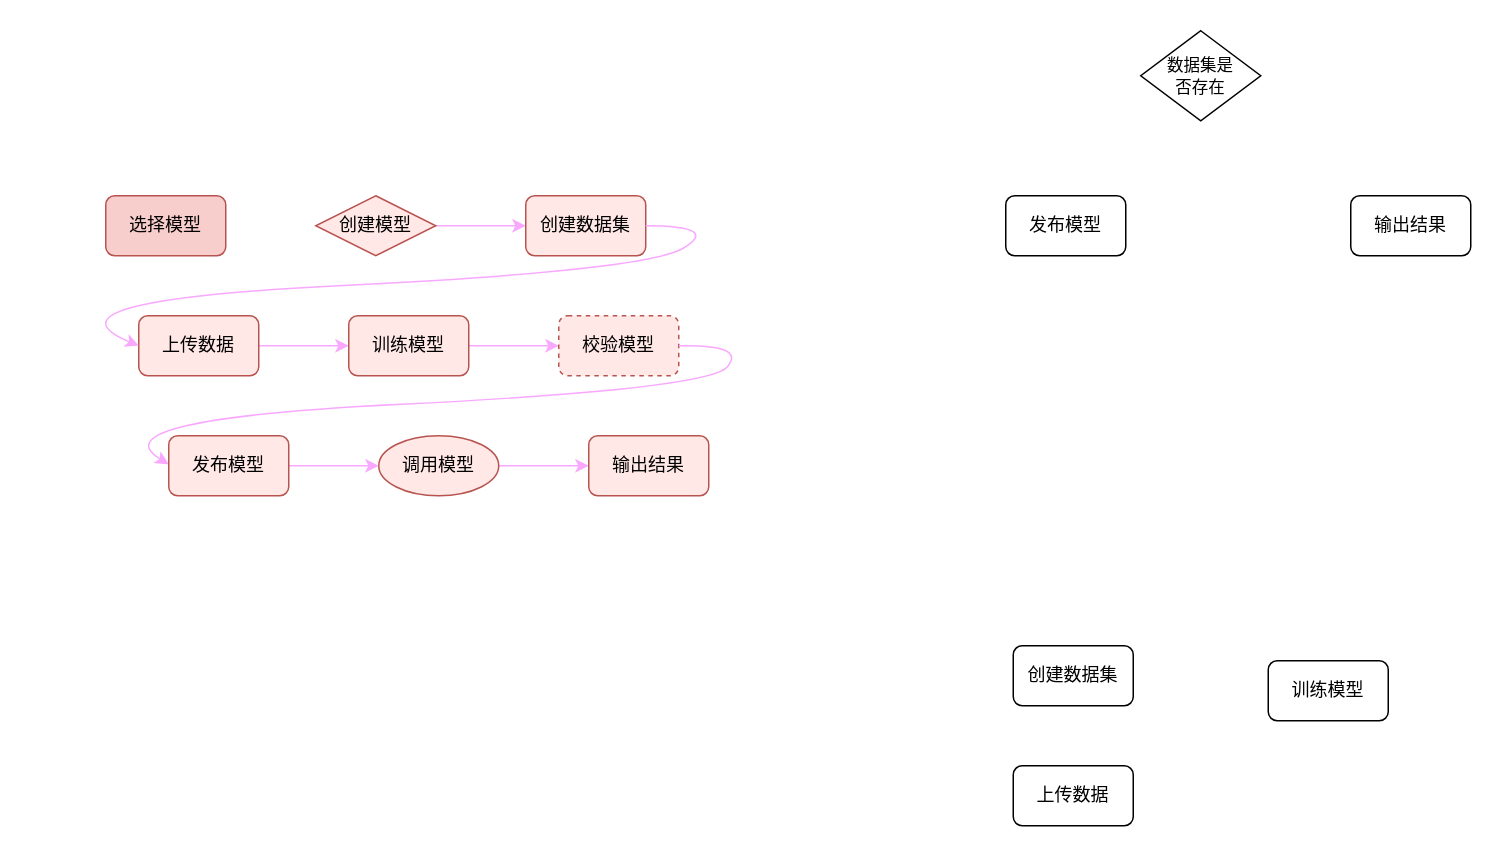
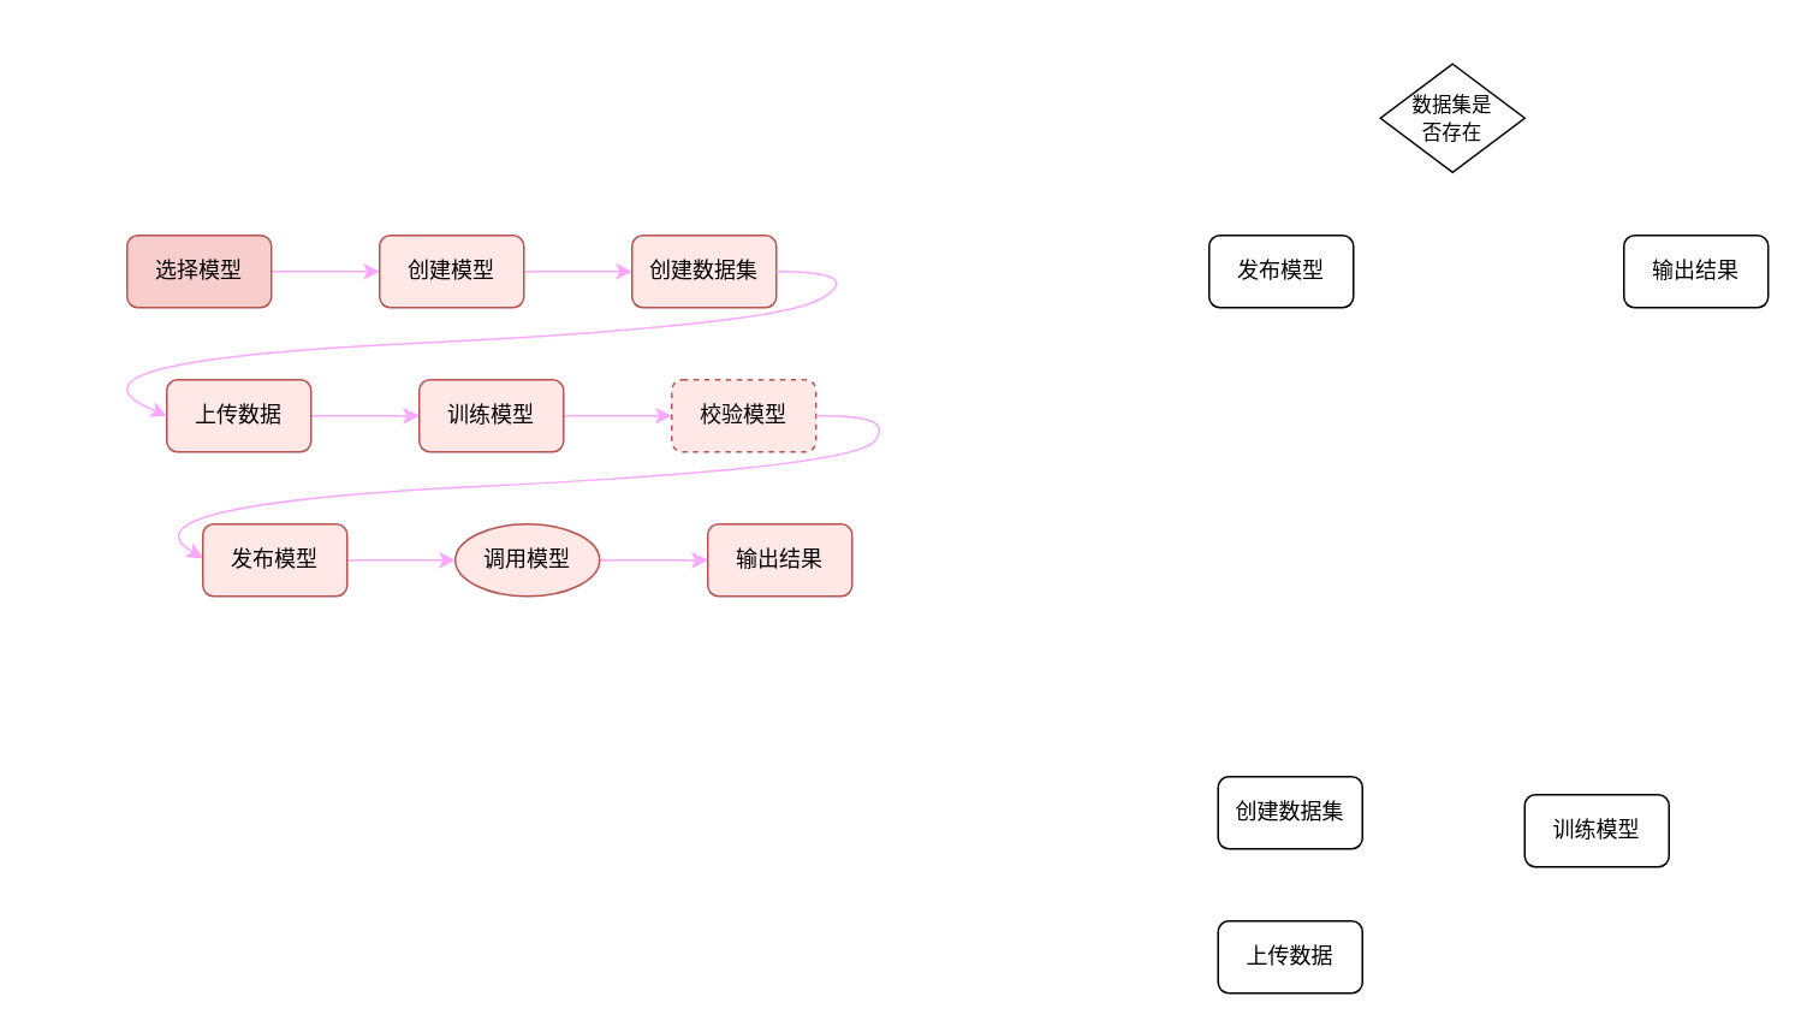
  <mxCell id="0" />
  <mxCell id="1" parent="0" />
+ <mxCell id="2" style="edgeStyle=orthogonalEdgeStyle;rounded=0;orthogonalLoop=1;jettySize=auto;html=1;exitX=1;exitY=0.5;exitDx=0;exitDy=0;entryX=0;entryY=0.5;entryDx=0;entryDy=0;fontSize=11;strokeColor=#F9A8FF;" edge="1" parent="1" source="3" target="11"><mxGeometry relative="1" as="geometry" /></mxCell>
  <mxCell id="3" value="选择模型" style="rounded=1;whiteSpace=wrap;html=1;fillColor=#f8cecc;strokeColor=#b85450;" vertex="1" parent="1"><mxGeometry x="70" y="130" width="80" height="40" as="geometry" /></mxCell>
  <mxCell id="4" value="创建数据集" style="rounded=1;whiteSpace=wrap;html=1;" vertex="1" parent="1"><mxGeometry x="675" y="430" width="80" height="40" as="geometry" /></mxCell>
  <mxCell id="5" value="训练模型" style="rounded=1;whiteSpace=wrap;html=1;" vertex="1" parent="1"><mxGeometry x="845" y="440" width="80" height="40" as="geometry" /></mxCell>
- <mxCell id="6" value="&lt;font style=&quot;font-size: 11px&quot;&gt;数据集是&lt;br&gt;否存在&lt;/font&gt;" style="rhombus;whiteSpace=wrap;html=1;" vertex="1" parent="1"><mxGeometry x="760" y="20" width="80" height="60" as="geometry" /></mxCell>
+ <mxCell id="6" value="&lt;font style=&quot;font-size: 11px&quot;&gt;数据集是&lt;br&gt;否存在&lt;/font&gt;" style="rhombus;whiteSpace=wrap;html=1;" vertex="1" parent="1"><mxGeometry x="765" y="35" width="80" height="60" as="geometry" /></mxCell>
  <mxCell id="7" value="上传数据" style="rounded=1;whiteSpace=wrap;html=1;" vertex="1" parent="1"><mxGeometry x="675" y="510" width="80" height="40" as="geometry" /></mxCell>
  <mxCell id="8" value="发布模型" style="rounded=1;whiteSpace=wrap;html=1;" vertex="1" parent="1"><mxGeometry x="670" y="130" width="80" height="40" as="geometry" /></mxCell>
  <mxCell id="9" value="输出结果" style="rounded=1;whiteSpace=wrap;html=1;" vertex="1" parent="1"><mxGeometry x="900" y="130" width="80" height="40" as="geometry" /></mxCell>
  <mxCell id="10" style="edgeStyle=orthogonalEdgeStyle;rounded=0;orthogonalLoop=1;jettySize=auto;html=1;exitX=1;exitY=0.5;exitDx=0;exitDy=0;entryX=0;entryY=0.5;entryDx=0;entryDy=0;fontSize=11;strokeColor=#F9A8FF;" edge="1" parent="1" source="11" target="12"><mxGeometry relative="1" as="geometry" /></mxCell>
- <mxCell id="11" value="创建模型" style="rhombus;whiteSpace=wrap;html=1;fillColor=#FFE8E6;strokeColor=#b85450;" vertex="1" parent="1"><mxGeometry x="210" y="130" width="80" height="40" as="geometry" /></mxCell>
+ <mxCell id="11" value="创建模型" style="rounded=1;whiteSpace=wrap;html=1;fillColor=#FFE8E6;strokeColor=#b85450;" vertex="1" parent="1"><mxGeometry x="210" y="130" width="80" height="40" as="geometry" /></mxCell>
  <mxCell id="12" value="创建数据集" style="rounded=1;whiteSpace=wrap;html=1;fillColor=#FFE8E6;strokeColor=#b85450;" vertex="1" parent="1"><mxGeometry x="350" y="130" width="80" height="40" as="geometry" /></mxCell>
  <mxCell id="13" style="edgeStyle=orthogonalEdgeStyle;rounded=0;orthogonalLoop=1;jettySize=auto;html=1;exitX=1;exitY=0.5;exitDx=0;exitDy=0;entryX=0;entryY=0.5;entryDx=0;entryDy=0;fontSize=11;strokeColor=#F9A8FF;" edge="1" parent="1" source="14" target="17"><mxGeometry relative="1" as="geometry" /></mxCell>
  <mxCell id="14" value="上传数据" style="rounded=1;whiteSpace=wrap;html=1;fillColor=#FFE8E6;strokeColor=#b85450;" vertex="1" parent="1"><mxGeometry x="92" y="210" width="80" height="40" as="geometry" /></mxCell>
  <mxCell id="15" value="" style="curved=1;endArrow=classic;html=1;rounded=0;fontSize=11;strokeColor=#F9A8FF;entryX=0;entryY=0.5;entryDx=0;entryDy=0;" edge="1" parent="1" target="14"><mxGeometry width="50" height="50" relative="1" as="geometry"><mxPoint x="430" y="150" as="sourcePoint" /><mxPoint x="480" y="100" as="targetPoint" /><Array as="points"><mxPoint x="480" y="150" /><mxPoint x="430" y="180" /><mxPoint x="20" y="200" /></Array></mxGeometry></mxCell>
  <mxCell id="16" style="edgeStyle=orthogonalEdgeStyle;rounded=0;orthogonalLoop=1;jettySize=auto;html=1;exitX=1;exitY=0.5;exitDx=0;exitDy=0;entryX=0;entryY=0.5;entryDx=0;entryDy=0;fontSize=11;strokeColor=#F9A8FF;" edge="1" parent="1" source="17" target="18"><mxGeometry relative="1" as="geometry" /></mxCell>
  <mxCell id="17" value="训练模型" style="rounded=1;whiteSpace=wrap;html=1;fillColor=#FFE8E6;strokeColor=#b85450;" vertex="1" parent="1"><mxGeometry x="232" y="210" width="80" height="40" as="geometry" /></mxCell>
  <mxCell id="18" value="校验模型" style="rounded=1;whiteSpace=wrap;html=1;fillColor=#FFE8E6;strokeColor=#b85450;dashed=1;" vertex="1" parent="1"><mxGeometry x="372" y="210" width="80" height="40" as="geometry" /></mxCell>
  <mxCell id="19" value="" style="curved=1;endArrow=classic;html=1;rounded=0;fontSize=11;strokeColor=#F9A8FF;entryX=0;entryY=0.5;entryDx=0;entryDy=0;exitX=1;exitY=0.5;exitDx=0;exitDy=0;" edge="1" parent="1" source="18"><mxGeometry width="50" height="50" relative="1" as="geometry"><mxPoint x="472" y="229" as="sourcePoint" /><mxPoint x="112" y="309" as="targetPoint" /><Array as="points"><mxPoint x="497" y="229" /><mxPoint x="472" y="259" /><mxPoint x="62" y="279" /></Array></mxGeometry></mxCell>
  <mxCell id="20" style="edgeStyle=orthogonalEdgeStyle;rounded=0;orthogonalLoop=1;jettySize=auto;html=1;exitX=1;exitY=0.5;exitDx=0;exitDy=0;entryX=0;entryY=0.5;entryDx=0;entryDy=0;fontSize=11;strokeColor=#F9A8FF;" edge="1" parent="1" source="21" target="22"><mxGeometry relative="1" as="geometry" /></mxCell>
  <mxCell id="21" value="调用模型" style="ellipse;whiteSpace=wrap;html=1;fillColor=#FFE8E6;strokeColor=#b85450;" vertex="1" parent="1"><mxGeometry x="252" y="290" width="80" height="40" as="geometry" /></mxCell>
  <mxCell id="22" value="输出结果" style="rounded=1;whiteSpace=wrap;html=1;fillColor=#FFE8E6;strokeColor=#b85450;" vertex="1" parent="1"><mxGeometry x="392" y="290" width="80" height="40" as="geometry" /></mxCell>
  <mxCell id="23" style="edgeStyle=orthogonalEdgeStyle;rounded=0;orthogonalLoop=1;jettySize=auto;html=1;exitX=1;exitY=0.5;exitDx=0;exitDy=0;entryX=0;entryY=0.5;entryDx=0;entryDy=0;fontSize=11;strokeColor=#F9A8FF;" edge="1" parent="1" source="24" target="21"><mxGeometry relative="1" as="geometry" /></mxCell>
  <mxCell id="24" value="发布模型" style="rounded=1;whiteSpace=wrap;html=1;fillColor=#FFE8E6;strokeColor=#b85450;" vertex="1" parent="1"><mxGeometry x="112" y="290" width="80" height="40" as="geometry" /></mxCell>
